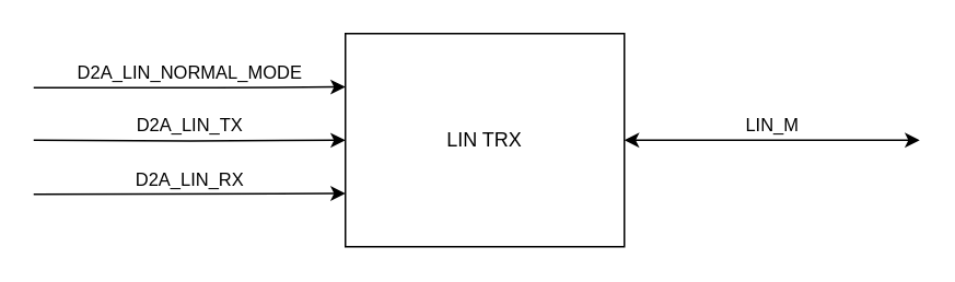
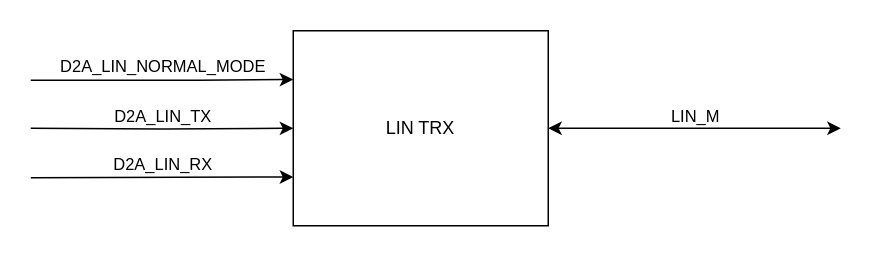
  <mxCell id="0" />
  <mxCell id="1" parent="0" />
  <mxCell id="2" value="D2A_LIN_TX" style="edgeStyle=orthogonalEdgeStyle;rounded=0;orthogonalLoop=1;jettySize=auto;html=1;entryX=0;entryY=0.5;entryDx=0;entryDy=0;verticalAlign=bottom;" edge="1" parent="1" target="3"><mxGeometry relative="1" as="geometry"><mxPoint x="20" y="85" as="sourcePoint" /></mxGeometry></mxCell>
- <mxCell id="3" value="LIN TRX" style="rounded=0;whiteSpace=wrap;html=1;" vertex="1" parent="1"><mxGeometry x="210" y="20" width="170" height="130" as="geometry" /></mxCell>
+ <mxCell id="3" value="LIN TRX" style="rounded=0;whiteSpace=wrap;html=1;" vertex="1" parent="1"><mxGeometry x="195" y="20" width="170" height="130" as="geometry" /></mxCell>
  <mxCell id="4" value="D2A_LIN_NORMAL_MODE" style="edgeStyle=orthogonalEdgeStyle;rounded=0;orthogonalLoop=1;jettySize=auto;html=1;entryX=0;entryY=0.25;entryDx=0;entryDy=0;verticalAlign=bottom;" edge="1" parent="1" target="3"><mxGeometry relative="1" as="geometry"><mxPoint x="198" y="49" as="targetPoint" /><mxPoint x="20" y="53" as="sourcePoint" /><Array as="points"><mxPoint x="131" y="53" /></Array></mxGeometry></mxCell>
  <mxCell id="5" value="D2A_LIN_RX" style="edgeStyle=orthogonalEdgeStyle;rounded=0;orthogonalLoop=1;jettySize=auto;html=1;entryX=0;entryY=0.75;entryDx=0;entryDy=0;verticalAlign=bottom;" edge="1" parent="1" target="3"><mxGeometry relative="1" as="geometry"><mxPoint x="192" y="108" as="targetPoint" /><mxPoint x="20" y="118" as="sourcePoint" /><Array as="points"><mxPoint x="20" y="118" /><mxPoint x="116" y="118" /></Array></mxGeometry></mxCell>
  <mxCell id="6" value="LIN_M" style="edgeStyle=orthogonalEdgeStyle;rounded=0;orthogonalLoop=1;jettySize=auto;html=1;verticalAlign=bottom;exitX=1;exitY=0.5;exitDx=0;exitDy=0;startArrow=classic;startFill=1;" edge="1" parent="1" source="3"><mxGeometry relative="1" as="geometry"><mxPoint x="560" y="85" as="targetPoint" /><mxPoint x="397" y="115" as="sourcePoint" /></mxGeometry></mxCell>
